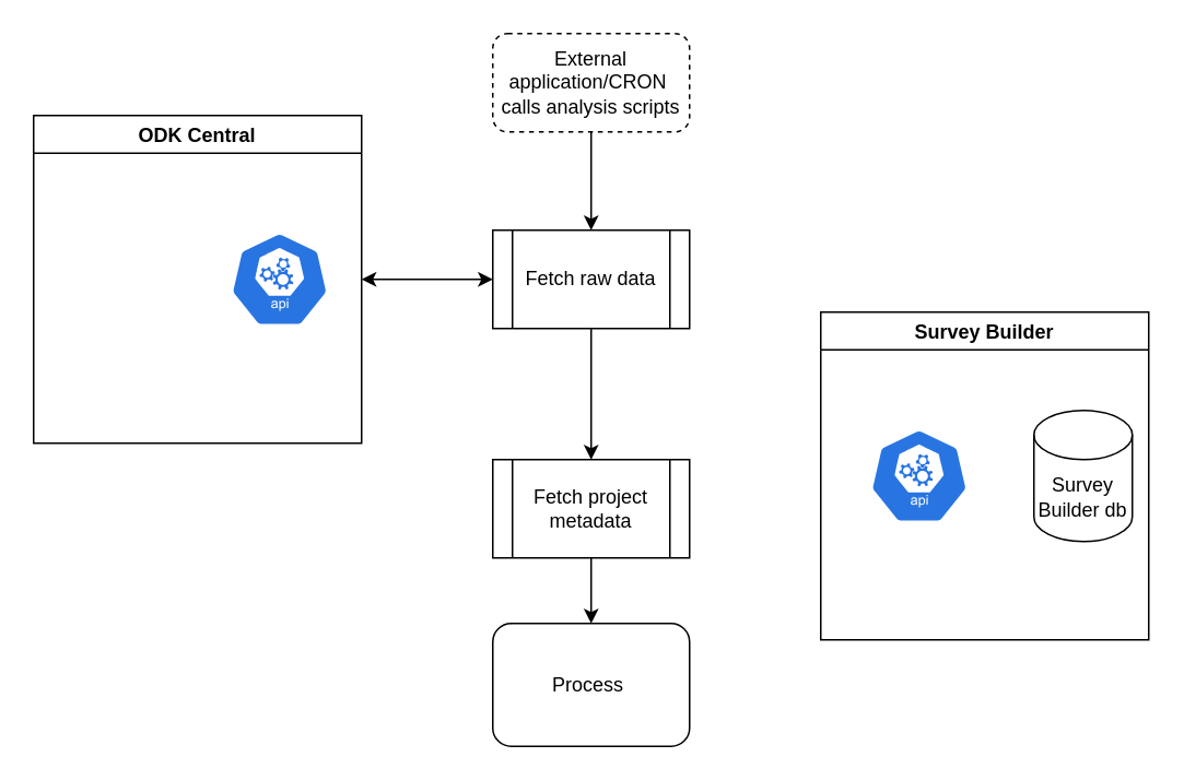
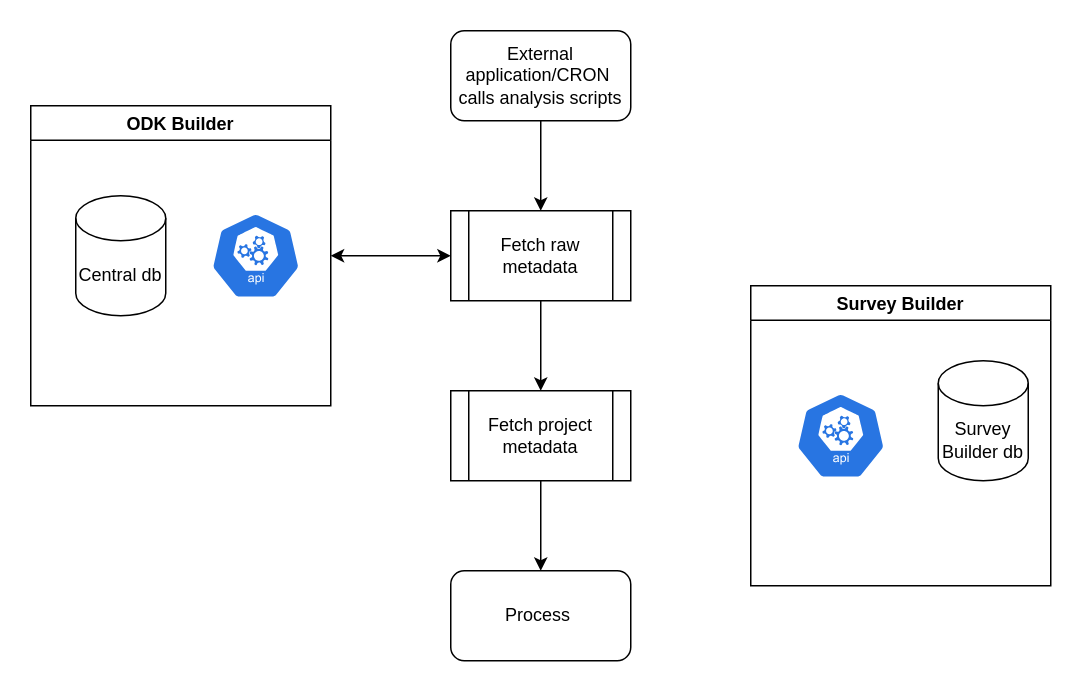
  <mxCell id="0" />
  <mxCell id="1" parent="0" />
  <mxCell id="2" value="" style="edgeStyle=orthogonalEdgeStyle;rounded=0;orthogonalLoop=1;jettySize=auto;html=1;" edge="1" parent="1" source="3" target="12"><mxGeometry relative="1" as="geometry" /></mxCell>
- <mxCell id="3" value="External application/CRON&amp;nbsp; calls analysis scripts" style="rounded=1;whiteSpace=wrap;html=1;dashed=1;" vertex="1" parent="1"><mxGeometry x="300" y="20" width="120" height="60" as="geometry" /></mxCell>
- <mxCell id="4" value="ODK Central" style="swimlane;" vertex="1" parent="1"><mxGeometry x="20" y="70" width="200" height="200" as="geometry" /></mxCell>
+ <mxCell id="3" value="External application/CRON&amp;nbsp; calls analysis scripts" style="rounded=1;whiteSpace=wrap;html=1;" vertex="1" parent="1"><mxGeometry x="300" y="20" width="120" height="60" as="geometry" /></mxCell>
+ <mxCell id="4" value="ODK Builder" style="swimlane;" vertex="1" parent="1"><mxGeometry x="20" y="70" width="200" height="200" as="geometry" /></mxCell>
  <mxCell id="5" value="" style="html=1;dashed=0;whitespace=wrap;fillColor=#2875E2;strokeColor=#ffffff;points=[[0.005,0.63,0],[0.1,0.2,0],[0.9,0.2,0],[0.5,0,0],[0.995,0.63,0],[0.72,0.99,0],[0.5,1,0],[0.28,0.99,0]];shape=mxgraph.kubernetes.icon;prIcon=api" vertex="1" parent="4"><mxGeometry x="120" y="68" width="60" height="64" as="geometry" /></mxCell>
+ <mxCell id="6" value="Central db" style="shape=cylinder3;whiteSpace=wrap;html=1;boundedLbl=1;backgroundOutline=1;size=15;" vertex="1" parent="4"><mxGeometry x="30" y="60" width="60" height="80" as="geometry" /></mxCell>
  <mxCell id="7" value="Survey Builder" style="swimlane;" vertex="1" parent="1"><mxGeometry x="500" y="190" width="200" height="200" as="geometry" /></mxCell>
  <mxCell id="8" value="" style="html=1;dashed=0;whitespace=wrap;fillColor=#2875E2;strokeColor=#ffffff;points=[[0.005,0.63,0],[0.1,0.2,0],[0.9,0.2,0],[0.5,0,0],[0.995,0.63,0],[0.72,0.99,0],[0.5,1,0],[0.28,0.99,0]];shape=mxgraph.kubernetes.icon;prIcon=api" vertex="1" parent="7"><mxGeometry x="30" y="68" width="60" height="64" as="geometry" /></mxCell>
- <mxCell id="9" value="Survey Builder db" style="shape=cylinder3;whiteSpace=wrap;html=1;boundedLbl=1;backgroundOutline=1;size=15;" vertex="1" parent="7"><mxGeometry x="130" y="60" width="60" height="80" as="geometry" /></mxCell>
+ <mxCell id="9" value="Survey Builder db" style="shape=cylinder3;whiteSpace=wrap;html=1;boundedLbl=1;backgroundOutline=1;size=15;" vertex="1" parent="7"><mxGeometry x="125" y="50" width="60" height="80" as="geometry" /></mxCell>
  <mxCell id="10" value="" style="edgeStyle=orthogonalEdgeStyle;rounded=0;orthogonalLoop=1;jettySize=auto;html=1;" edge="1" parent="1" source="12" target="14"><mxGeometry relative="1" as="geometry" /></mxCell>
  <mxCell id="11" style="edgeStyle=orthogonalEdgeStyle;rounded=0;orthogonalLoop=1;jettySize=auto;html=1;exitX=0;exitY=0.5;exitDx=0;exitDy=0;entryX=1;entryY=0.5;entryDx=0;entryDy=0;startArrow=classic;startFill=1;" edge="1" parent="1" source="12" target="4"><mxGeometry relative="1" as="geometry" /></mxCell>
- <mxCell id="12" value="Fetch raw data" style="shape=process;whiteSpace=wrap;html=1;backgroundOutline=1;" vertex="1" parent="1"><mxGeometry x="300" y="140" width="120" height="60" as="geometry" /></mxCell>
+ <mxCell id="12" value="Fetch raw metadata" style="shape=process;whiteSpace=wrap;html=1;backgroundOutline=1;" vertex="1" parent="1"><mxGeometry x="300" y="140" width="120" height="60" as="geometry" /></mxCell>
  <mxCell id="13" style="edgeStyle=orthogonalEdgeStyle;rounded=0;orthogonalLoop=1;jettySize=auto;html=1;exitX=0.5;exitY=1;exitDx=0;exitDy=0;entryX=0.5;entryY=0;entryDx=0;entryDy=0;startArrow=none;startFill=0;" edge="1" parent="1" source="14" target="15"><mxGeometry relative="1" as="geometry" /></mxCell>
- <mxCell id="14" value="Fetch project metadata" style="shape=process;whiteSpace=wrap;html=1;backgroundOutline=1;" vertex="1" parent="1"><mxGeometry x="300" y="280" width="120" height="60" as="geometry" /></mxCell>
- <mxCell id="15" value="Process&amp;nbsp;" style="rounded=1;whiteSpace=wrap;html=1;" vertex="1" parent="1"><mxGeometry x="300" y="380" width="120" height="75" as="geometry" /></mxCell>
+ <mxCell id="14" value="Fetch project metadata" style="shape=process;whiteSpace=wrap;html=1;backgroundOutline=1;" vertex="1" parent="1"><mxGeometry x="300" y="260" width="120" height="60" as="geometry" /></mxCell>
+ <mxCell id="15" value="Process&amp;nbsp;" style="rounded=1;whiteSpace=wrap;html=1;" vertex="1" parent="1"><mxGeometry x="300" y="380" width="120" height="60" as="geometry" /></mxCell>
